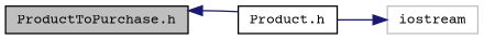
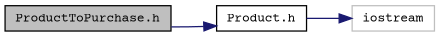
  digraph {
    fontname="Courier Prime"
    rankdir=LR
    node [color=black fillcolor=white fontname="Courier Prime" fontsize=10 shape=record style=filled]
    edge [color=midnightblue fontname="Courier Prime" fontsize=10 labelfontname=Helvetica labelfontsize=10 style=solid]
    n1 [fillcolor=grey75 fontcolor=black height=0.2 label="ProductToPurchase.h" width=0.4]
    n2 [height=0.2 label="Product.h" width=0.4]
    n3 [color=grey75 height=0.2 label=iostream width=0.4]
-   n2 -> n1
+   n1 -> n2
    n2 -> n3
  }
